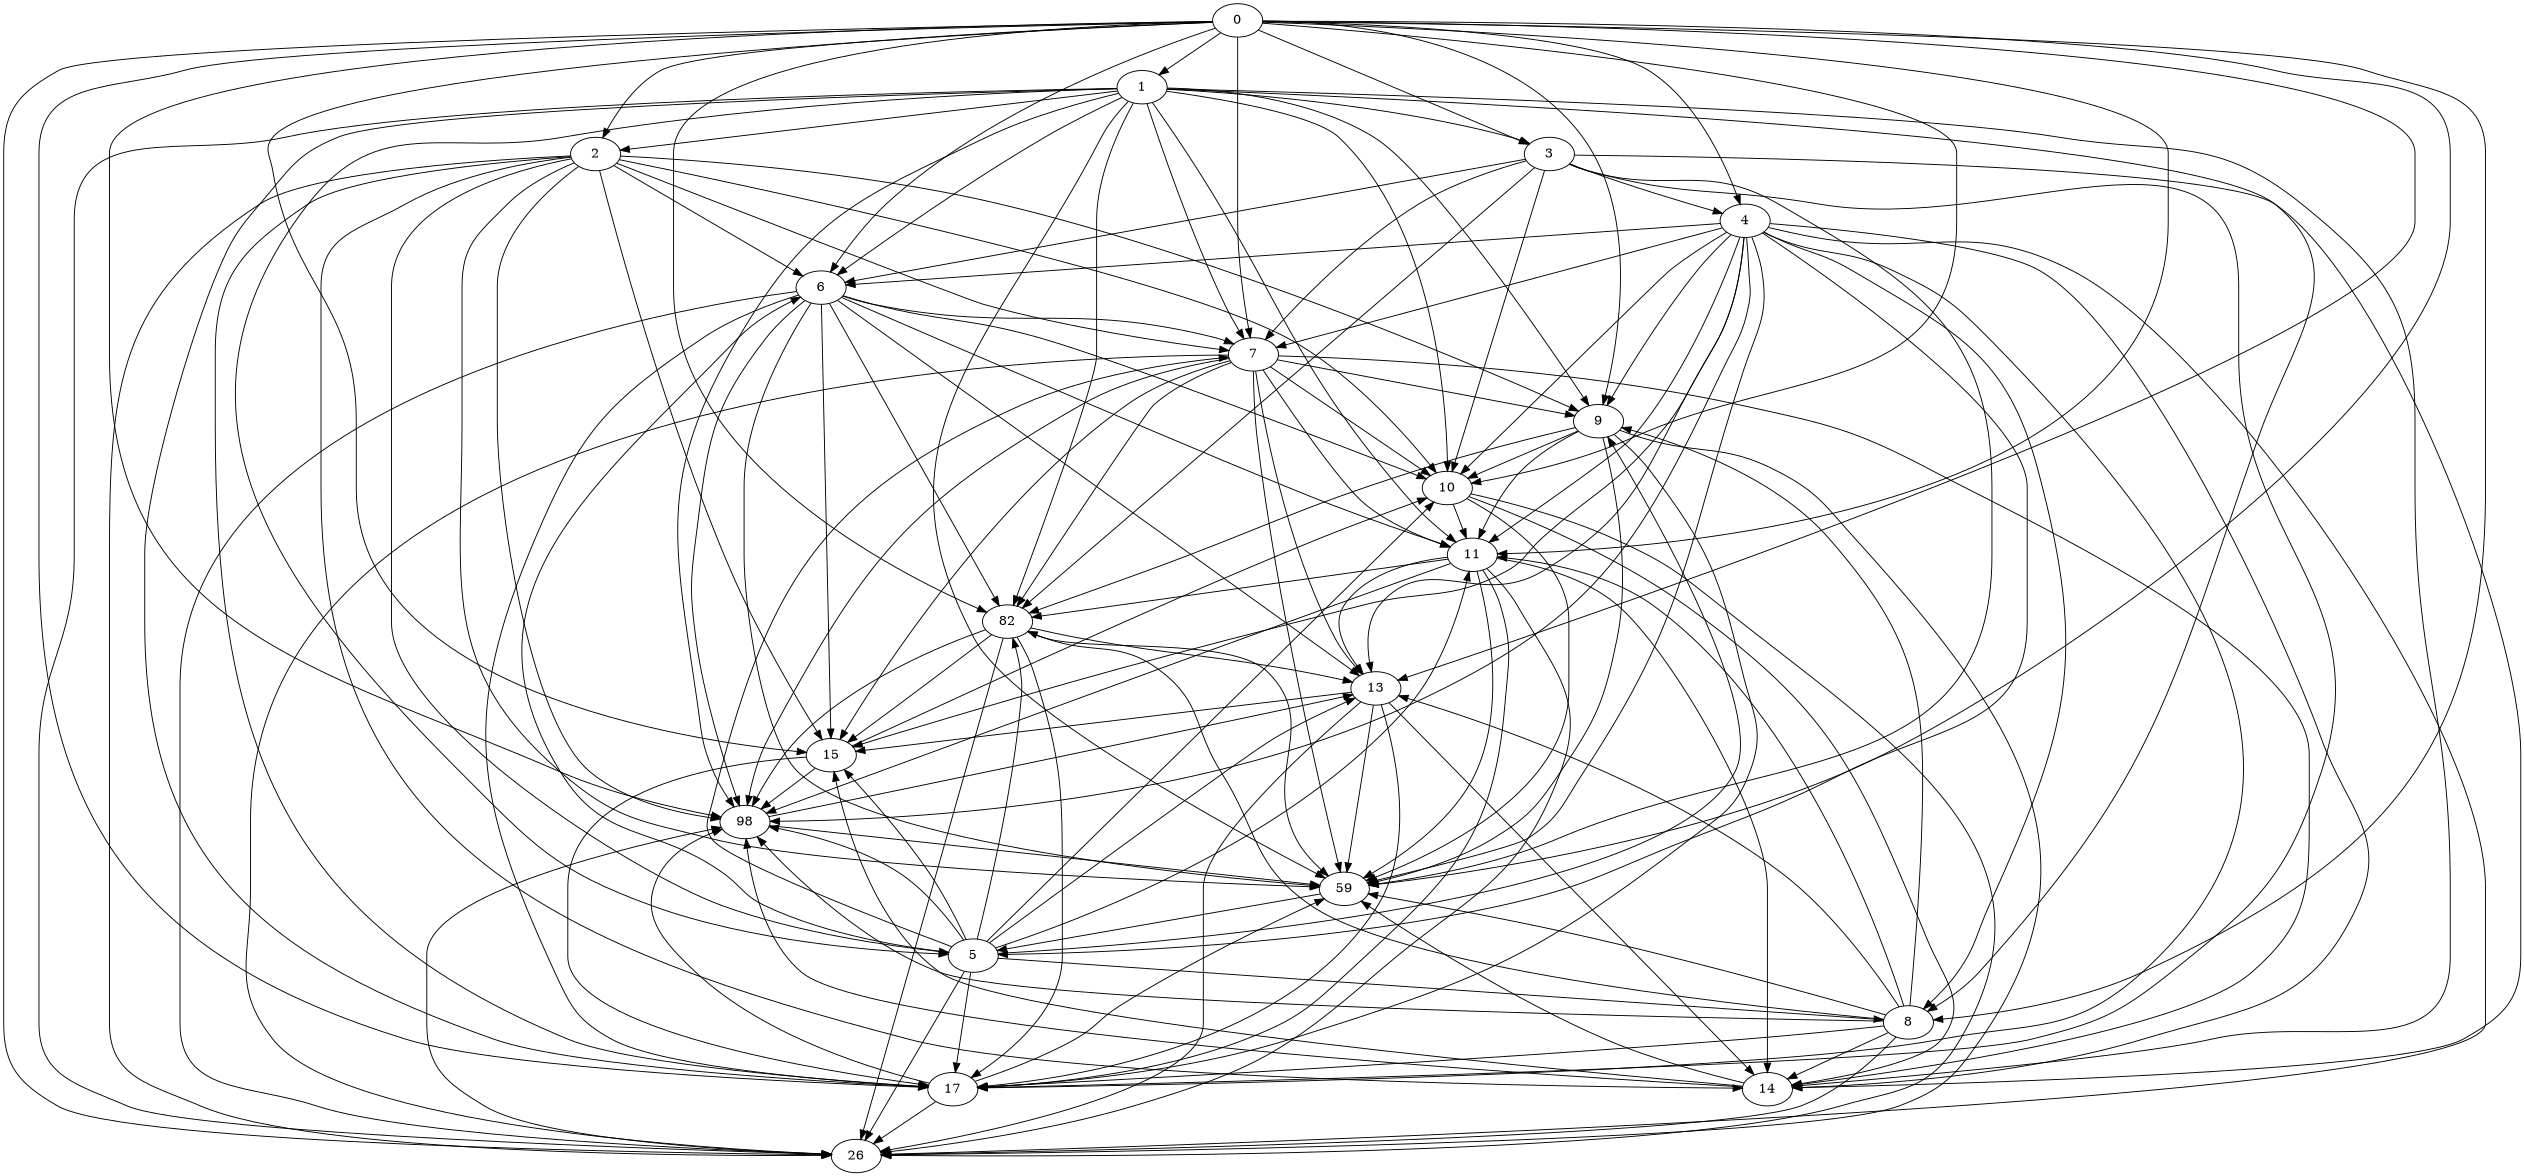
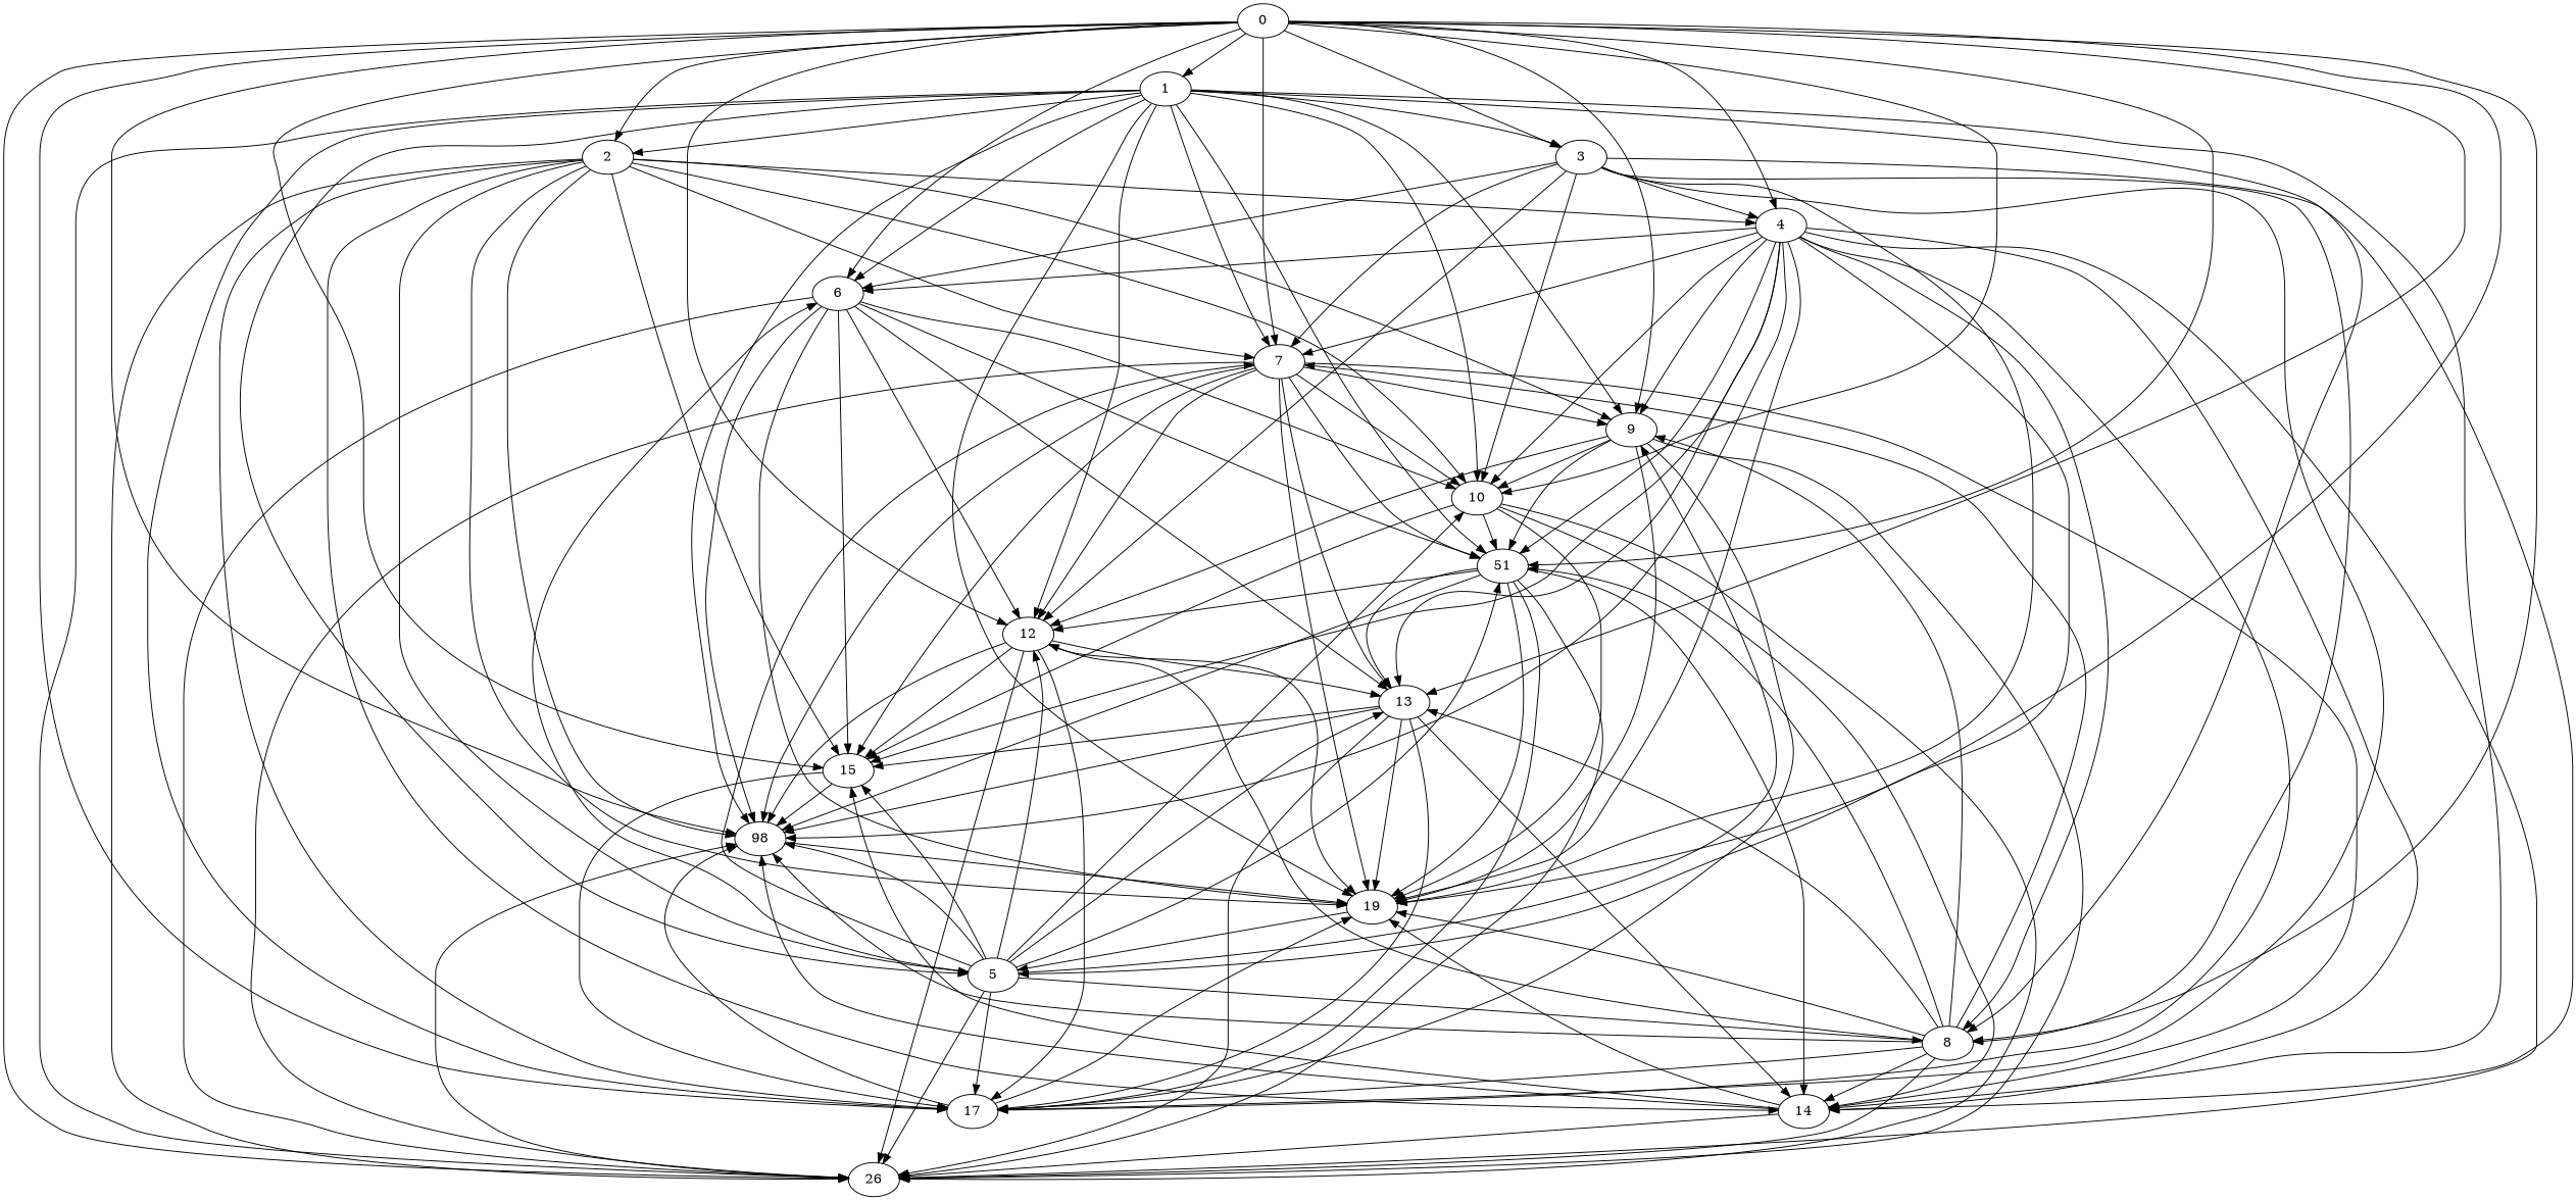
  digraph {
    edge [Label=9]
    0
    1
    2
    3
    4
    6
    7
    8
    9
    10
-   11
-   12 [label=82]
+   11 [label=51]
+   12
    13
    15
    n15 [label=26]
    17
    n17 [label=98]
-   19 [label=59]
+   19
    5
    14
    0 -> 1
    0 -> 2 [Label=3]
    0 -> 3 [Label=7]
    0 -> 4
    0 -> 6 [Label=8]
    0 -> 7
    0 -> 8 [Label=3]
    0 -> 9 [Label=1]
    0 -> 10
    0 -> 11
    0 -> 12
    0 -> 13
    0 -> 15 [Label=10]
    0 -> n15 [Label=2]
    0 -> 17 [Label=7]
    0 -> n17 [Label=10]
    0 -> 19 [Label=6]
    1 -> 2 [Label=6]
    1 -> 3 [Label=3]
    1 -> 6 [Label=8]
    1 -> 7 [Label=5]
    1 -> 8 [Label=6]
    1 -> 9 [Label=7]
    1 -> 10 [Label=10]
    1 -> 11 [Label=7]
    1 -> 12 [Label=2]
    1 -> n15 [Label=3]
    1 -> 17 [Label=8]
    1 -> n17
    1 -> 19 [Label=10]
    1 -> 5 [Label=5]
    1 -> 14 [Label=1]
-   2 -> 6 [Label=1]
+   2 -> 4 [Label=1]
    2 -> 7 [Label=8]
    2 -> 9
    2 -> 10 [Label=4]
    2 -> 15 [Label=10]
    2 -> n15 [Label=2]
    2 -> 17 [Label=4]
    2 -> n17 [Label=8]
    2 -> 19
    2 -> 5 [Label=2]
    2 -> 14 [Label=4]
    3 -> 4 [Label=8]
    3 -> 6 [Label=2]
    3 -> 7 [Label=4]
+   3 -> 8 [Label=7]
    3 -> 10 [Label=7]
    3 -> 12
    3 -> 17 [Label=6]
    3 -> 19 [Label=5]
    3 -> 14
    4 -> 6 [Label=3]
    4 -> 7 [Label=2]
    4 -> 8 [Label=2]
    4 -> 9
    4 -> 10
    4 -> 11 [Label=3]
    4 -> 13 [Label=1]
    4 -> 15 [Label=8]
    4 -> n15 [Label=10]
    4 -> 17
    4 -> n17 [Label=8]
    4 -> 19 [Label=1]
    4 -> 5 [Label=4]
    4 -> 14 [Label=5]
-   6 -> 7 [Label=10]
+   8 -> 7 [Label=10]
    6 -> 10 [Label=6]
    6 -> 11 [Label=7]
    6 -> 12 [Label=5]
    6 -> 13 [Label=7]
    6 -> 15 [Label=4]
    6 -> n15 [Label=3]
-   6 -> 17 [Label=6]
    6 -> n17
    6 -> 19 [Label=6]
    7 -> 9 [Label=3]
    7 -> 10 [Label=8]
    7 -> 11 [Label=2]
    7 -> 12 [Label=10]
    7 -> 13 [Label=1]
    7 -> 15 [Label=8]
    7 -> n15 [Label=4]
    7 -> n17 [Label=5]
    7 -> 19
    7 -> 14 [Label=5]
    8 -> 9 [Label=1]
    8 -> 11
    8 -> 12
    8 -> 13 [Label=8]
    8 -> n15 [Label=3]
    8 -> 17 [Label=8]
    8 -> n17 [Label=6]
    8 -> 19 [Label=8]
    8 -> 14 [Label=10]
    9 -> 10
    9 -> 11 [Label=2]
    9 -> 12 [Label=4]
    9 -> n15
    9 -> 17 [Label=1]
    9 -> 19
    10 -> 11 [Label=4]
-   15 -> 10 [Label=2]
+   10 -> 15 [Label=2]
    10 -> n15 [Label=1]
    10 -> 19 [Label=7]
    10 -> 14 [Label=5]
    11 -> 12 [Label=8]
    11 -> 13
    11 -> n15 [Label=1]
    11 -> 17 [Label=2]
    11 -> n17 [Label=7]
    11 -> 19 [Label=1]
    11 -> 14 [Label=2]
    12 -> 13 [Label=10]
    12 -> 15 [Label=4]
    12 -> n15 [Label=6]
    12 -> 17 [Label=6]
    12 -> n17 [Label=8]
    12 -> 19 [Label=2]
    13 -> 15 [Label=1]
    13 -> n15
    13 -> 17 [Label=3]
-   n17 -> 13 [Label=6]
+   13 -> n17 [Label=6]
    13 -> 19 [Label=2]
    13 -> 14 [Label=10]
    15 -> 17 [Label=10]
    15 -> n17 [Label=2]
    n15 -> n17 [Label=4]
    17 -> n17 [Label=6]
    17 -> 19 [Label=4]
    n17 -> 19 [Label=8]
    19 -> 5 [Label=5]
    5 -> 6 [Label=4]
    5 -> 7 [Label=2]
    5 -> 8 [Label=6]
    5 -> 9
    5 -> 10 [Label=1]
    5 -> 11 [Label=8]
    5 -> 12 [Label=3]
    5 -> 13 [Label=7]
    5 -> 15 [Label=2]
    5 -> n15 [Label=3]
    5 -> 17 [Label=4]
    5 -> n17
    14 -> 15 [Label=2]
-   17 -> n15 [Label=1]
+   14 -> n15 [Label=1]
    14 -> n17
    14 -> 19 [Label=1]
  }
